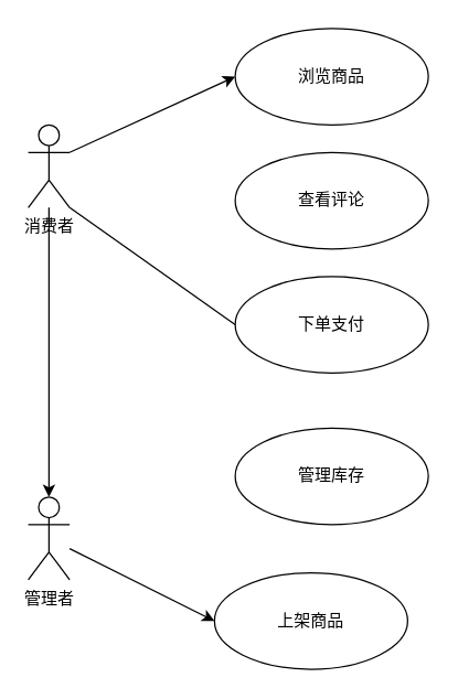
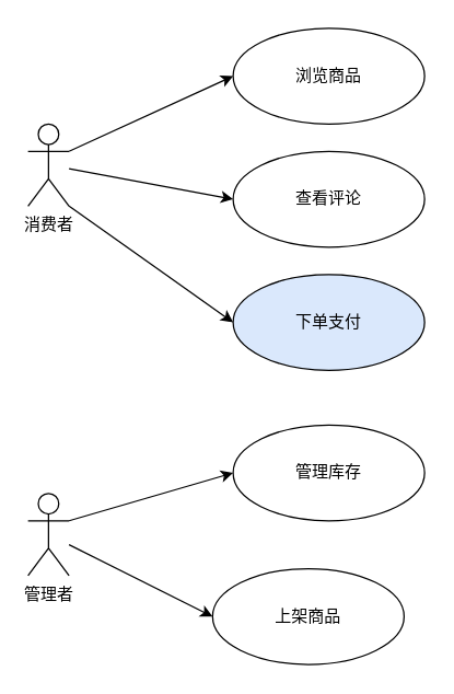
  <mxCell id="0" />
  <mxCell id="1" parent="0" />
  <mxCell id="2" value="消费者&lt;div&gt;&lt;br&gt;&lt;/div&gt;" style="shape=umlActor;verticalLabelPosition=bottom;verticalAlign=top;html=1;" vertex="1" parent="1"><mxGeometry x="20" y="90" width="30" height="60" as="geometry" /></mxCell>
  <mxCell id="3" value="管理者&lt;div&gt;&lt;br&gt;&lt;/div&gt;" style="shape=umlActor;verticalLabelPosition=bottom;verticalAlign=top;html=1;" vertex="1" parent="1"><mxGeometry x="20" y="360" width="30" height="60" as="geometry" /></mxCell>
  <mxCell id="4" value="浏览商品" style="ellipse;whiteSpace=wrap;html=1;" vertex="1" parent="1"><mxGeometry x="170" y="20" width="140" height="70" as="geometry" /></mxCell>
  <mxCell id="5" value="查看评论" style="ellipse;whiteSpace=wrap;html=1;" vertex="1" parent="1"><mxGeometry x="170" y="110" width="140" height="70" as="geometry" /></mxCell>
- <mxCell id="6" value="下单支付" style="ellipse;whiteSpace=wrap;html=1;" vertex="1" parent="1"><mxGeometry x="170" y="200" width="140" height="70" as="geometry" /></mxCell>
+ <mxCell id="6" value="下单支付" style="ellipse;whiteSpace=wrap;html=1;fillColor=#dae8fc;" vertex="1" parent="1"><mxGeometry x="170" y="200" width="140" height="70" as="geometry" /></mxCell>
  <mxCell id="7" value="管理库存" style="ellipse;whiteSpace=wrap;html=1;" vertex="1" parent="1"><mxGeometry x="170" y="310" width="140" height="70" as="geometry" /></mxCell>
  <mxCell id="8" value="上架商品" style="ellipse;whiteSpace=wrap;html=1;" vertex="1" parent="1"><mxGeometry x="155" y="415" width="140" height="70" as="geometry" /></mxCell>
  <mxCell id="9" value="" style="endArrow=classic;html=1;rounded=0;exitX=1;exitY=0.333;exitDx=0;exitDy=0;exitPerimeter=0;entryX=0;entryY=0.5;entryDx=0;entryDy=0;" edge="1" parent="1" source="2" target="4"><mxGeometry width="50" height="50" relative="1" as="geometry"><mxPoint x="120" y="100" as="sourcePoint" /><mxPoint x="170" y="50" as="targetPoint" /></mxGeometry></mxCell>
- <mxCell id="10" value="" style="endArrow=classic;html=1;rounded=0;" edge="1" parent="1" source="2" target="3"><mxGeometry width="50" height="50" relative="1" as="geometry"><mxPoint x="100" y="160" as="sourcePoint" /><mxPoint x="150" y="110" as="targetPoint" /></mxGeometry></mxCell>
- <mxCell id="11" value="" style="endArrow=none;html=1;rounded=0;exitX=1;exitY=1;exitDx=0;exitDy=0;exitPerimeter=0;entryX=0;entryY=0.5;entryDx=0;entryDy=0;" edge="1" parent="1" source="2" target="6"><mxGeometry width="50" height="50" relative="1" as="geometry"><mxPoint x="80" y="230" as="sourcePoint" /><mxPoint x="130" y="180" as="targetPoint" /></mxGeometry></mxCell>
+ <mxCell id="10" value="" style="endArrow=classic;html=1;rounded=0;entryX=0;entryY=0.5;entryDx=0;entryDy=0;" edge="1" parent="1" source="2" target="5"><mxGeometry width="50" height="50" relative="1" as="geometry"><mxPoint x="100" y="160" as="sourcePoint" /><mxPoint x="150" y="110" as="targetPoint" /></mxGeometry></mxCell>
+ <mxCell id="11" value="" style="endArrow=classic;html=1;rounded=0;exitX=1;exitY=1;exitDx=0;exitDy=0;exitPerimeter=0;entryX=0;entryY=0.5;entryDx=0;entryDy=0;" edge="1" parent="1" source="2" target="6"><mxGeometry width="50" height="50" relative="1" as="geometry"><mxPoint x="80" y="230" as="sourcePoint" /><mxPoint x="130" y="180" as="targetPoint" /></mxGeometry></mxCell>
+ <mxCell id="12" value="" style="endArrow=classic;html=1;rounded=0;exitX=1;exitY=0.333;exitDx=0;exitDy=0;exitPerimeter=0;entryX=0;entryY=0.5;entryDx=0;entryDy=0;" edge="1" parent="1" source="3" target="7"><mxGeometry width="50" height="50" relative="1" as="geometry"><mxPoint x="130" y="390" as="sourcePoint" /><mxPoint x="180" y="340" as="targetPoint" /></mxGeometry></mxCell>
  <mxCell id="13" value="" style="endArrow=classic;html=1;rounded=0;entryX=0;entryY=0.5;entryDx=0;entryDy=0;" edge="1" parent="1" source="3" target="8"><mxGeometry width="50" height="50" relative="1" as="geometry"><mxPoint x="120" y="440" as="sourcePoint" /><mxPoint x="170" y="390" as="targetPoint" /></mxGeometry></mxCell>
